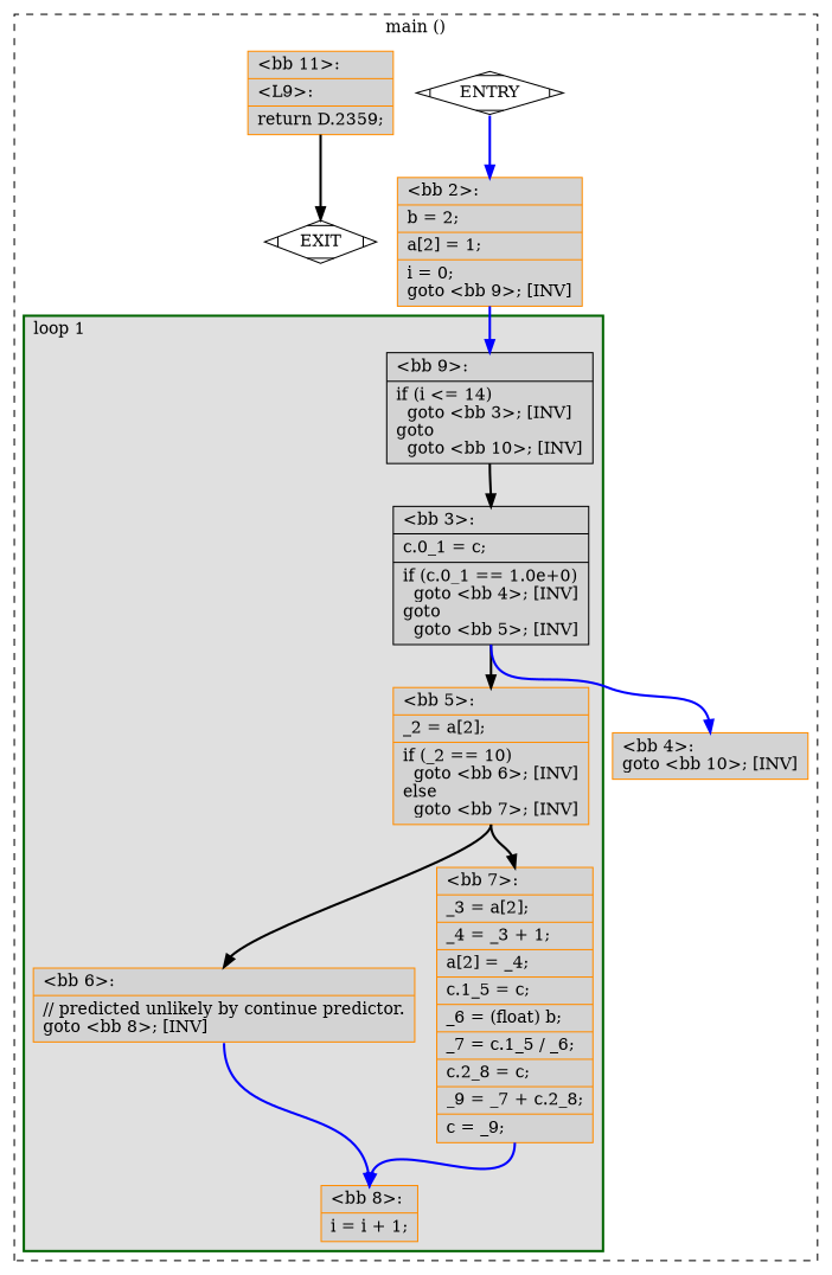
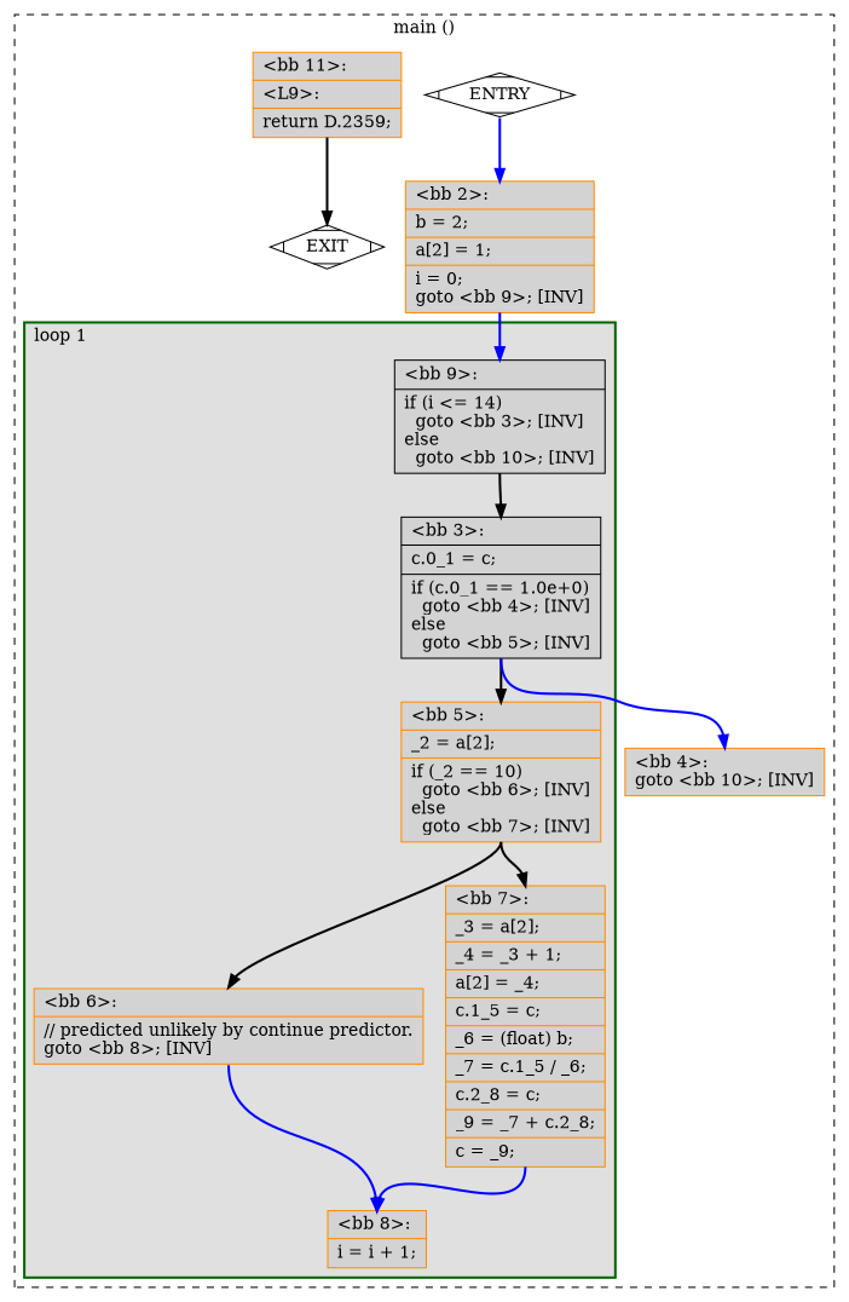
  digraph {
    node [color=darkorange fillcolor=lightgrey shape=record style=filled]
    edge [color=black constraint=true headport=n style="solid,bold" tailport=s weight=10]
-   n1 [color=black label="{\<bb\ 9\>:\l|if\ (i\ \<=\ 14)\l\ \ goto\ \<bb\ 3\>;\ [INV]\lgoto\l\ \ goto\ \<bb\ 10\>;\ [INV]\l}"]
-   n2 [color=black label="{\<bb\ 3\>:\l|c.0_1\ =\ c;\l|if\ (c.0_1\ ==\ 1.0e+0)\l\ \ goto\ \<bb\ 4\>;\ [INV]\lgoto\l\ \ goto\ \<bb\ 5\>;\ [INV]\l}"]
+   n1 [color=black label="{\<bb\ 9\>:\l|if\ (i\ \<=\ 14)\l\ \ goto\ \<bb\ 3\>;\ [INV]\lelse\l\ \ goto\ \<bb\ 10\>;\ [INV]\l}"]
+   n2 [color=black label="{\<bb\ 3\>:\l|c.0_1\ =\ c;\l|if\ (c.0_1\ ==\ 1.0e+0)\l\ \ goto\ \<bb\ 4\>;\ [INV]\lelse\l\ \ goto\ \<bb\ 5\>;\ [INV]\l}"]
    n3 [label="{\<bb\ 5\>:\l|_2\ =\ a[2];\l|if\ (_2\ ==\ 10)\l\ \ goto\ \<bb\ 6\>;\ [INV]\lelse\l\ \ goto\ \<bb\ 7\>;\ [INV]\l}"]
    n4 [label="{\<bb\ 6\>:\l|//\ predicted\ unlikely\ by\ continue\ predictor.\lgoto\ \<bb\ 8\>;\ [INV]\l}"]
    n5 [label="{\<bb\ 7\>:\l|_3\ =\ a[2];\l|_4\ =\ _3\ +\ 1;\l|a[2]\ =\ _4;\l|c.1_5\ =\ c;\l|_6\ =\ (float)\ b;\l|_7\ =\ c.1_5\ /\ _6;\l|c.2_8\ =\ c;\l|_9\ =\ _7\ +\ c.2_8;\l|c\ =\ _9;\l}"]
    n6 [label="{\<bb\ 8\>:\l|i\ =\ i\ +\ 1;\l}"]
    n7 [label="{\<bb\ 4\>:\lgoto\ \<bb\ 10\>;\ [INV]\l}"]
    n8 [color=black fillcolor=white label=ENTRY shape=Mdiamond]
    n9 [color=black fillcolor=white label=EXIT shape=Mdiamond]
    n10 [label="{\<bb\ 2\>:\l|b\ =\ 2;\l|a[2]\ =\ 1;\l|i\ =\ 0;\lgoto\ \<bb\ 9\>;\ [INV]\l}"]
    n11 [label="{\<bb\ 11\>:\l|\<L9\>:\l|return\ D.2359;\l}"]
    subgraph cluster_1 {
      color=black
      label="main ()"
      style=dashed
      n7
      n8
      n9
      n10
      n11
      subgraph cluster_2 {
        color=darkgreen
        fillcolor=grey88
        label="loop 1"
        labeljust=l
        penwidth=2
        style=filled
        n1
        n2
        n3
        n4
        n5
        n6
      }
    }
    n1 -> n2
    n2 -> n3
    n2 -> n7 [color=blue]
    n3 -> n4
    n3 -> n5
    n4 -> n6 [color=blue weight=100]
    n5 -> n6 [color=blue weight=100]
    n8 -> n9 [style=invis color="" weight=""]
    n8 -> n10 [color=blue weight=100]
    n10 -> n1 [color=blue weight=100]
    n11 -> n9
  }
